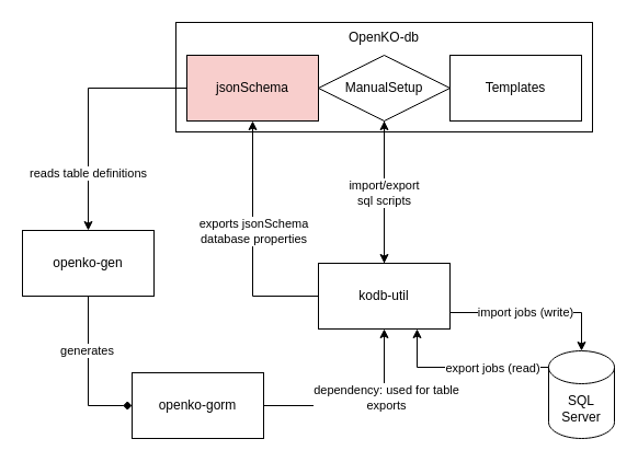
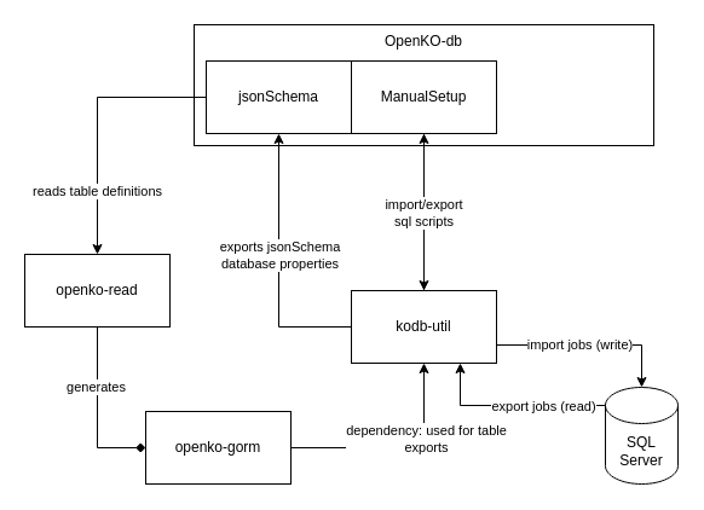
  <mxCell id="0" />
  <mxCell id="1" parent="0" />
  <mxCell id="2" value="OpenKO-db" style="rounded=0;whiteSpace=wrap;html=1;verticalAlign=top;" parent="1" vertex="1"><mxGeometry x="160" y="20" width="380" height="100" as="geometry" /></mxCell>
  <mxCell id="3" style="edgeStyle=orthogonalEdgeStyle;rounded=0;orthogonalLoop=1;jettySize=auto;html=1;entryX=0.5;entryY=0;entryDx=0;entryDy=0;" parent="1" source="5" target="10" edge="1"><mxGeometry relative="1" as="geometry" /></mxCell>
  <mxCell id="4" value="reads table definitions" style="edgeLabel;html=1;align=center;verticalAlign=middle;resizable=0;points=[];" parent="3" vertex="1" connectable="0"><mxGeometry x="0.516" y="-1" relative="1" as="geometry"><mxPoint as="offset" /></mxGeometry></mxCell>
- <mxCell id="5" value="&lt;div&gt;jsonSchema&lt;/div&gt;" style="rounded=0;whiteSpace=wrap;html=1;fillColor=#f8cecc;" parent="1" vertex="1"><mxGeometry x="170" y="50" width="120" height="60" as="geometry" /></mxCell>
+ <mxCell id="5" value="&lt;div&gt;jsonSchema&lt;/div&gt;" style="rounded=0;whiteSpace=wrap;html=1;" parent="1" vertex="1"><mxGeometry x="170" y="50" width="120" height="60" as="geometry" /></mxCell>
  <mxCell id="6" style="edgeStyle=orthogonalEdgeStyle;rounded=0;orthogonalLoop=1;jettySize=auto;html=1;exitX=0.5;exitY=1;exitDx=0;exitDy=0;entryX=0.5;entryY=0;entryDx=0;entryDy=0;" edge="1" parent="1" source="7" target="15"><mxGeometry relative="1" as="geometry" /></mxCell>
- <mxCell id="7" value="ManualSetup" style="rhombus;whiteSpace=wrap;html=1;" parent="1" vertex="1"><mxGeometry x="290" y="50" width="120" height="60" as="geometry" /></mxCell>
+ <mxCell id="7" value="ManualSetup" style="rounded=0;whiteSpace=wrap;html=1;" parent="1" vertex="1"><mxGeometry x="290" y="50" width="120" height="60" as="geometry" /></mxCell>
  <mxCell id="8" style="edgeStyle=orthogonalEdgeStyle;rounded=0;orthogonalLoop=1;jettySize=auto;html=1;entryX=0;entryY=0.5;entryDx=0;entryDy=0;endArrow=diamond;" parent="1" source="10" target="19" edge="1"><mxGeometry relative="1" as="geometry" /></mxCell>
  <mxCell id="9" value="generates" style="edgeLabel;html=1;align=center;verticalAlign=middle;resizable=0;points=[];" parent="8" vertex="1" connectable="0"><mxGeometry x="-0.299" y="-2" relative="1" as="geometry"><mxPoint as="offset" /></mxGeometry></mxCell>
- <mxCell id="10" value="&lt;div&gt;openko-gen&lt;/div&gt;" style="rounded=0;whiteSpace=wrap;html=1;" parent="1" vertex="1"><mxGeometry x="20" y="210" width="120" height="60" as="geometry" /></mxCell>
+ <mxCell id="10" value="&lt;div&gt;openko-read&lt;/div&gt;" style="rounded=0;whiteSpace=wrap;html=1;" parent="1" vertex="1"><mxGeometry x="20" y="210" width="120" height="60" as="geometry" /></mxCell>
  <mxCell id="11" style="edgeStyle=orthogonalEdgeStyle;rounded=0;orthogonalLoop=1;jettySize=auto;html=1;exitX=0;exitY=0.5;exitDx=0;exitDy=0;entryX=0.5;entryY=1;entryDx=0;entryDy=0;" parent="1" source="15" target="5" edge="1"><mxGeometry relative="1" as="geometry"><mxPoint x="180" y="110" as="targetPoint" /><Array as="points"><mxPoint x="230" y="270" /></Array></mxGeometry></mxCell>
  <mxCell id="12" value="exports jsonSchema&lt;br&gt;database properties" style="edgeLabel;html=1;align=center;verticalAlign=middle;resizable=0;points=[];" parent="11" vertex="1" connectable="0"><mxGeometry x="-0.101" y="-2" relative="1" as="geometry"><mxPoint x="-2" y="-21" as="offset" /></mxGeometry></mxCell>
  <mxCell id="13" style="edgeStyle=orthogonalEdgeStyle;rounded=0;orthogonalLoop=1;jettySize=auto;html=1;exitX=0.5;exitY=0;exitDx=0;exitDy=0;entryX=0.5;entryY=1;entryDx=0;entryDy=0;endArrow=classic;endFill=1;" parent="1" source="15" target="7" edge="1"><mxGeometry relative="1" as="geometry" /></mxCell>
  <mxCell id="14" value="&lt;div&gt;import/export&lt;/div&gt;&lt;div&gt;sql scripts&lt;/div&gt;" style="edgeLabel;html=1;align=center;verticalAlign=middle;resizable=0;points=[];" parent="13" vertex="1" connectable="0"><mxGeometry x="0.001" y="1" relative="1" as="geometry"><mxPoint as="offset" /></mxGeometry></mxCell>
  <mxCell id="15" value="kodb-util" style="rounded=0;whiteSpace=wrap;html=1;" parent="1" vertex="1"><mxGeometry x="290" y="240" width="120" height="60" as="geometry" /></mxCell>
- <mxCell id="16" value="Templates" style="rounded=0;whiteSpace=wrap;html=1;" parent="1" vertex="1"><mxGeometry x="410" y="50" width="120" height="60" as="geometry" /></mxCell>
  <mxCell id="17" style="edgeStyle=orthogonalEdgeStyle;rounded=0;orthogonalLoop=1;jettySize=auto;html=1;entryX=0.5;entryY=1;entryDx=0;entryDy=0;exitX=1;exitY=0.5;exitDx=0;exitDy=0;" parent="1" source="19" target="15" edge="1"><mxGeometry relative="1" as="geometry" /></mxCell>
  <mxCell id="18" value="&lt;div&gt;dependency: used for table&lt;/div&gt;&lt;div&gt;exports&lt;/div&gt;" style="edgeLabel;html=1;align=center;verticalAlign=middle;resizable=0;points=[];" parent="17" vertex="1" connectable="0"><mxGeometry x="0.309" y="-1" relative="1" as="geometry"><mxPoint as="offset" /></mxGeometry></mxCell>
  <mxCell id="19" value="openko-gorm" style="rounded=0;whiteSpace=wrap;html=1;" parent="1" vertex="1"><mxGeometry x="120" y="340" width="120" height="60" as="geometry" /></mxCell>
  <mxCell id="20" style="edgeStyle=orthogonalEdgeStyle;rounded=0;orthogonalLoop=1;jettySize=auto;html=1;exitX=0;exitY=0.5;exitDx=0;exitDy=0;exitPerimeter=0;" edge="1" parent="1" source="23"><mxGeometry relative="1" as="geometry"><mxPoint x="499.81" y="360.048" as="targetPoint" /></mxGeometry></mxCell>
  <mxCell id="21" style="edgeStyle=orthogonalEdgeStyle;rounded=0;orthogonalLoop=1;jettySize=auto;html=1;exitX=0;exitY=0;exitDx=0;exitDy=15;exitPerimeter=0;entryX=0.75;entryY=1;entryDx=0;entryDy=0;" edge="1" parent="1" source="23" target="15"><mxGeometry relative="1" as="geometry" /></mxCell>
  <mxCell id="22" value="export jobs (read)" style="edgeLabel;html=1;align=center;verticalAlign=middle;resizable=0;points=[];" vertex="1" connectable="0" parent="21"><mxGeometry x="-0.334" relative="1" as="geometry"><mxPoint as="offset" /></mxGeometry></mxCell>
  <mxCell id="23" value="SQL&lt;br&gt;Server" style="shape=cylinder3;whiteSpace=wrap;html=1;boundedLbl=1;backgroundOutline=1;size=15;" vertex="1" parent="1"><mxGeometry x="500" y="320" width="60" height="80" as="geometry" /></mxCell>
  <mxCell id="24" style="edgeStyle=orthogonalEdgeStyle;rounded=0;orthogonalLoop=1;jettySize=auto;html=1;exitX=1;exitY=0.75;exitDx=0;exitDy=0;entryX=0.5;entryY=0;entryDx=0;entryDy=0;entryPerimeter=0;" edge="1" parent="1" source="15" target="23"><mxGeometry relative="1" as="geometry" /></mxCell>
  <mxCell id="25" value="import jobs (write)" style="edgeLabel;html=1;align=center;verticalAlign=middle;resizable=0;points=[];" vertex="1" connectable="0" parent="24"><mxGeometry x="-0.118" y="1" relative="1" as="geometry"><mxPoint as="offset" /></mxGeometry></mxCell>
